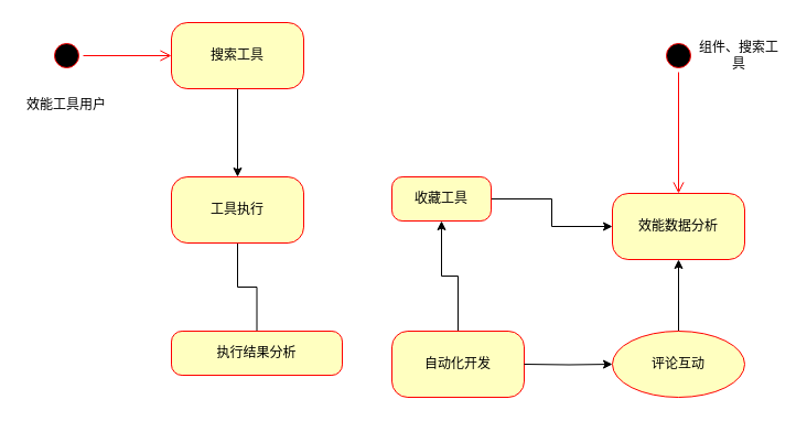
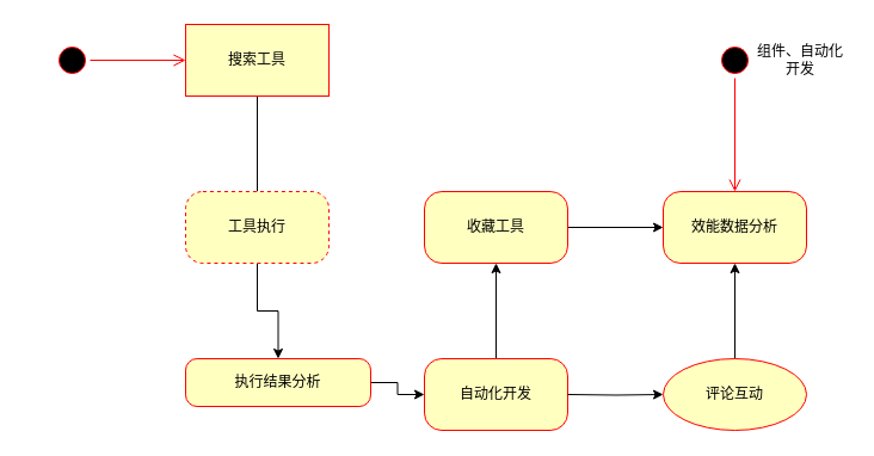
  <mxCell id="0" />
  <mxCell id="1" parent="0" />
  <mxCell id="2" value="" style="ellipse;html=1;shape=startState;fillColor=#000000;strokeColor=#ff0000;rounded=1;shadow=0;comic=0;labelBackgroundColor=none;fontFamily=Verdana;fontSize=12;fontColor=#000000;align=center;direction=south;" parent="1" vertex="1"><mxGeometry x="45" y="35" width="30" height="30" as="geometry" /></mxCell>
- <mxCell id="3" value="" style="edgeStyle=orthogonalEdgeStyle;rounded=0;orthogonalLoop=1;jettySize=auto;html=1;" parent="1" source="4" target="6" edge="1"><mxGeometry relative="1" as="geometry" /></mxCell>
- <mxCell id="4" value="搜索工具" style="rounded=1;whiteSpace=wrap;html=1;arcSize=24;fillColor=#ffffc0;strokeColor=#ff0000;shadow=0;comic=0;labelBackgroundColor=none;fontFamily=Verdana;fontSize=12;fontColor=#000000;align=center;" parent="1" vertex="1"><mxGeometry x="155" y="20" width="120" height="60" as="geometry" /></mxCell>
- <mxCell id="5" value="" style="edgeStyle=orthogonalEdgeStyle;rounded=0;orthogonalLoop=1;jettySize=auto;html=1;endArrow=none;" parent="1" source="6" target="8" edge="1"><mxGeometry relative="1" as="geometry" /></mxCell>
- <mxCell id="6" value="工具执行" style="rounded=1;whiteSpace=wrap;html=1;arcSize=24;fillColor=#ffffc0;strokeColor=#ff0000;shadow=0;comic=0;labelBackgroundColor=none;fontFamily=Verdana;fontSize=12;fontColor=#000000;align=center;" parent="1" vertex="1"><mxGeometry x="155" y="160" width="120" height="60" as="geometry" /></mxCell>
+ <mxCell id="3" value="" style="edgeStyle=orthogonalEdgeStyle;rounded=0;orthogonalLoop=1;jettySize=auto;html=1;endArrow=none;" parent="1" source="4" target="6" edge="1"><mxGeometry relative="1" as="geometry" /></mxCell>
+ <mxCell id="4" value="搜索工具" style="whiteSpace=wrap;html=1;arcSize=24;fillColor=#ffffc0;strokeColor=#ff0000;shadow=0;comic=0;labelBackgroundColor=none;fontFamily=Verdana;fontSize=12;fontColor=#000000;align=center;rounded=0;" parent="1" vertex="1"><mxGeometry x="155" y="20" width="120" height="60" as="geometry" /></mxCell>
+ <mxCell id="5" value="" style="edgeStyle=orthogonalEdgeStyle;rounded=0;orthogonalLoop=1;jettySize=auto;html=1;" parent="1" source="6" target="8" edge="1"><mxGeometry relative="1" as="geometry" /></mxCell>
+ <mxCell id="6" value="工具执行" style="rounded=1;whiteSpace=wrap;html=1;arcSize=24;fillColor=#ffffc0;strokeColor=#ff0000;shadow=0;comic=0;labelBackgroundColor=none;fontFamily=Verdana;fontSize=12;fontColor=#000000;align=center;dashed=1;" parent="1" vertex="1"><mxGeometry x="155" y="160" width="120" height="60" as="geometry" /></mxCell>
+ <mxCell id="7" value="" style="edgeStyle=orthogonalEdgeStyle;rounded=0;orthogonalLoop=1;jettySize=auto;html=1;" parent="1" source="8" target="10" edge="1"><mxGeometry relative="1" as="geometry" /></mxCell>
  <mxCell id="8" value="执行结果分析" style="rounded=1;whiteSpace=wrap;html=1;arcSize=24;fillColor=#ffffc0;strokeColor=#ff0000;shadow=0;comic=0;labelBackgroundColor=none;fontFamily=Verdana;fontSize=12;fontColor=#000000;align=center;" parent="1" vertex="1"><mxGeometry x="155" y="300" width="155" height="40" as="geometry" /></mxCell>
  <mxCell id="9" value="" style="edgeStyle=orthogonalEdgeStyle;rounded=0;orthogonalLoop=1;jettySize=auto;html=1;" parent="1" source="10" target="12" edge="1"><mxGeometry relative="1" as="geometry" /></mxCell>
  <mxCell id="10" value="自动化开发" style="rounded=1;whiteSpace=wrap;html=1;arcSize=24;fillColor=#ffffc0;strokeColor=#ff0000;shadow=0;comic=0;labelBackgroundColor=none;fontFamily=Verdana;fontSize=12;fontColor=#000000;align=center;" parent="1" vertex="1"><mxGeometry x="355" y="300" width="120" height="60" as="geometry" /></mxCell>
  <mxCell id="11" value="" style="edgeStyle=orthogonalEdgeStyle;rounded=0;orthogonalLoop=1;jettySize=auto;html=1;" parent="1" source="12" target="16" edge="1"><mxGeometry relative="1" as="geometry" /></mxCell>
- <mxCell id="12" value="收藏工具" style="rounded=1;whiteSpace=wrap;html=1;arcSize=24;fillColor=#ffffc0;strokeColor=#ff0000;shadow=0;comic=0;labelBackgroundColor=none;fontFamily=Verdana;fontSize=12;fontColor=#000000;align=center;" parent="1" vertex="1"><mxGeometry x="355" y="160" width="90" height="40" as="geometry" /></mxCell>
+ <mxCell id="12" value="收藏工具" style="rounded=1;whiteSpace=wrap;html=1;arcSize=24;fillColor=#ffffc0;strokeColor=#ff0000;shadow=0;comic=0;labelBackgroundColor=none;fontFamily=Verdana;fontSize=12;fontColor=#000000;align=center;" parent="1" vertex="1"><mxGeometry x="355" y="160" width="120" height="60" as="geometry" /></mxCell>
  <mxCell id="13" value="" style="edgeStyle=orthogonalEdgeStyle;rounded=0;orthogonalLoop=1;jettySize=auto;html=1;" parent="1" target="15" edge="1"><mxGeometry relative="1" as="geometry"><mxPoint x="475" y="330" as="sourcePoint" /></mxGeometry></mxCell>
  <mxCell id="14" value="" style="edgeStyle=orthogonalEdgeStyle;rounded=0;orthogonalLoop=1;jettySize=auto;html=1;" parent="1" source="15" target="16" edge="1"><mxGeometry relative="1" as="geometry" /></mxCell>
  <mxCell id="15" value="评论互动" style="ellipse;whiteSpace=wrap;html=1;arcSize=24;fillColor=#ffffc0;strokeColor=#ff0000;shadow=0;comic=0;labelBackgroundColor=none;fontFamily=Verdana;fontSize=12;fontColor=#000000;align=center;" parent="1" vertex="1"><mxGeometry x="555" y="300" width="120" height="60" as="geometry" /></mxCell>
- <mxCell id="16" value="效能数据分析" style="rounded=1;whiteSpace=wrap;html=1;arcSize=24;fillColor=#ffffc0;strokeColor=#ff0000;shadow=0;comic=0;labelBackgroundColor=none;fontFamily=Verdana;fontSize=12;fontColor=#000000;align=center;" parent="1" vertex="1"><mxGeometry x="555" y="175" width="120" height="60" as="geometry" /></mxCell>
+ <mxCell id="16" value="效能数据分析" style="rounded=1;whiteSpace=wrap;html=1;arcSize=24;fillColor=#ffffc0;strokeColor=#ff0000;shadow=0;comic=0;labelBackgroundColor=none;fontFamily=Verdana;fontSize=12;fontColor=#000000;align=center;" parent="1" vertex="1"><mxGeometry x="555" y="160" width="120" height="60" as="geometry" /></mxCell>
  <mxCell id="17" style="edgeStyle=orthogonalEdgeStyle;html=1;labelBackgroundColor=none;endArrow=open;endSize=8;strokeColor=#ff0000;fontFamily=Verdana;fontSize=12;align=left;" parent="1" source="2" target="4" edge="1"><mxGeometry relative="1" as="geometry" /></mxCell>
  <mxCell id="18" value="" style="ellipse;html=1;shape=startState;fillColor=#000000;strokeColor=#ff0000;rounded=1;shadow=0;comic=0;labelBackgroundColor=none;fontFamily=Verdana;fontSize=12;fontColor=#000000;align=center;direction=south;" parent="1" vertex="1"><mxGeometry x="600" y="35" width="30" height="30" as="geometry" /></mxCell>
  <mxCell id="19" style="edgeStyle=orthogonalEdgeStyle;html=1;labelBackgroundColor=none;endArrow=open;endSize=8;strokeColor=#ff0000;fontFamily=Verdana;fontSize=12;align=left;entryX=0.5;entryY=0;entryDx=0;entryDy=0;exitX=1;exitY=0.5;exitDx=0;exitDy=0;" parent="1" source="18" target="16" edge="1"><mxGeometry relative="1" as="geometry"><mxPoint x="615" y="-110" as="targetPoint" /><mxPoint x="520" y="-20" as="sourcePoint" /></mxGeometry></mxCell>
- <mxCell id="20" value="效能工具用户" style="text;html=1;strokeColor=none;fillColor=none;align=center;verticalAlign=middle;whiteSpace=wrap;rounded=0;" parent="1" vertex="1"><mxGeometry x="20" y="70" width="80" height="50" as="geometry" /></mxCell>
- <mxCell id="21" value="组件、搜索工具" style="text;html=1;strokeColor=none;fillColor=none;align=center;verticalAlign=middle;whiteSpace=wrap;rounded=0;" parent="1" vertex="1"><mxGeometry x="630" y="25" width="80" height="50" as="geometry" /></mxCell>
+ <mxCell id="21" value="组件、自动化开发" style="text;html=1;strokeColor=none;fillColor=none;align=center;verticalAlign=middle;whiteSpace=wrap;rounded=0;" parent="1" vertex="1"><mxGeometry x="630" y="25" width="80" height="50" as="geometry" /></mxCell>
